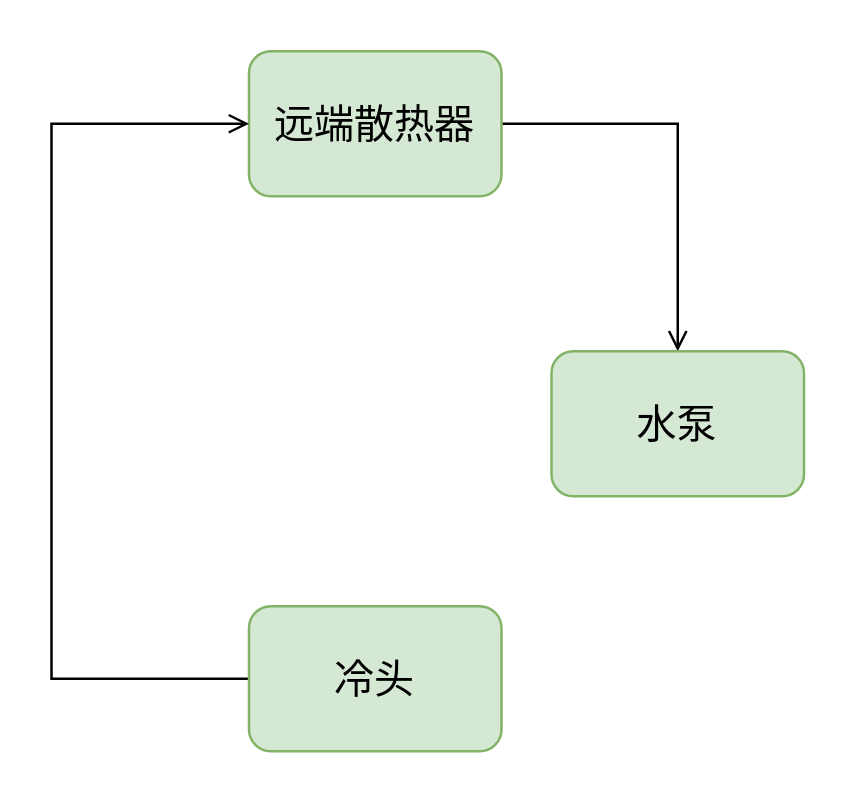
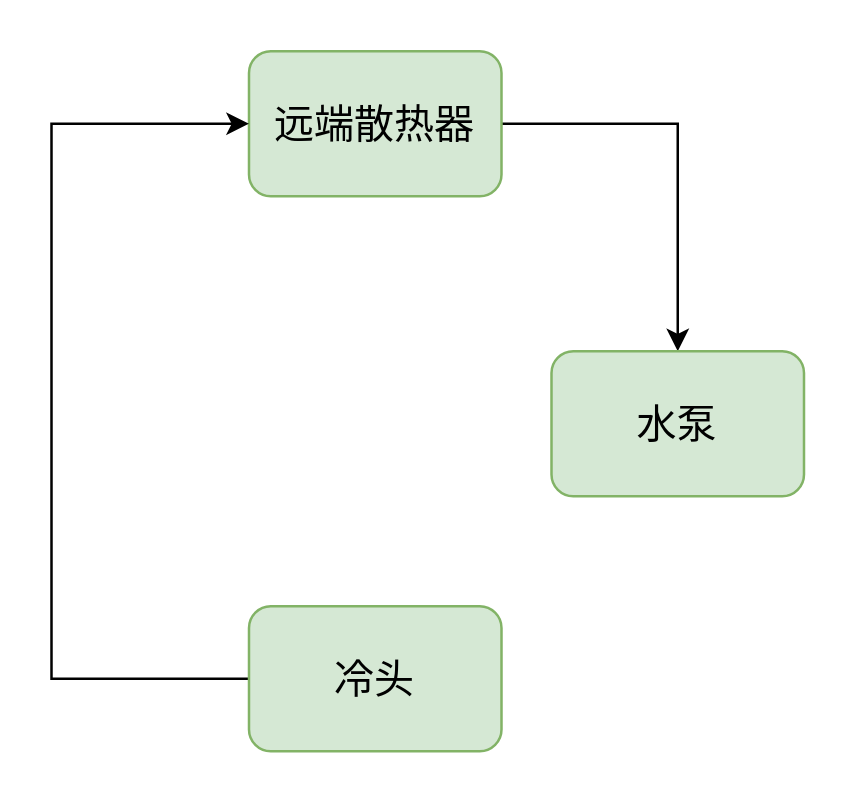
  <mxCell id="0" />
  <mxCell id="1" parent="0" />
- <mxCell id="2" style="edgeStyle=orthogonalEdgeStyle;rounded=0;orthogonalLoop=1;jettySize=auto;html=1;fontSize=16;endArrow=open;" edge="1" parent="1" source="3" target="4"><mxGeometry relative="1" as="geometry" /></mxCell>
+ <mxCell id="2" style="edgeStyle=orthogonalEdgeStyle;rounded=0;orthogonalLoop=1;jettySize=auto;html=1;fontSize=16;" edge="1" parent="1" source="3" target="4"><mxGeometry relative="1" as="geometry" /></mxCell>
  <mxCell id="3" value="&lt;font style=&quot;font-size: 16px;&quot;&gt;远端散热器&lt;/font&gt;" style="rounded=1;whiteSpace=wrap;html=1;fillColor=#d5e8d4;strokeColor=#82b366;" vertex="1" parent="1"><mxGeometry x="99" y="20" width="101" height="58" as="geometry" /></mxCell>
  <mxCell id="4" value="&lt;font style=&quot;font-size: 16px;&quot;&gt;水泵&lt;/font&gt;" style="rounded=1;whiteSpace=wrap;html=1;fillColor=#d5e8d4;strokeColor=#82b366;" vertex="1" parent="1"><mxGeometry x="220" y="140" width="101" height="58" as="geometry" /></mxCell>
- <mxCell id="5" style="edgeStyle=orthogonalEdgeStyle;rounded=0;orthogonalLoop=1;jettySize=auto;html=1;entryX=0;entryY=0.5;entryDx=0;entryDy=0;fontSize=16;endArrow=open;" edge="1" parent="1" source="6" target="3"><mxGeometry relative="1" as="geometry"><Array as="points"><mxPoint x="20" y="271" /><mxPoint x="20" y="49" /></Array></mxGeometry></mxCell>
+ <mxCell id="5" style="edgeStyle=orthogonalEdgeStyle;rounded=0;orthogonalLoop=1;jettySize=auto;html=1;entryX=0;entryY=0.5;entryDx=0;entryDy=0;fontSize=16;" edge="1" parent="1" source="6" target="3"><mxGeometry relative="1" as="geometry"><Array as="points"><mxPoint x="20" y="271" /><mxPoint x="20" y="49" /></Array></mxGeometry></mxCell>
  <mxCell id="6" value="&lt;span style=&quot;font-size: 16px;&quot;&gt;冷头&lt;/span&gt;" style="rounded=1;whiteSpace=wrap;html=1;fillColor=#d5e8d4;strokeColor=#82b366;" vertex="1" parent="1"><mxGeometry x="99" y="242" width="101" height="58" as="geometry" /></mxCell>
